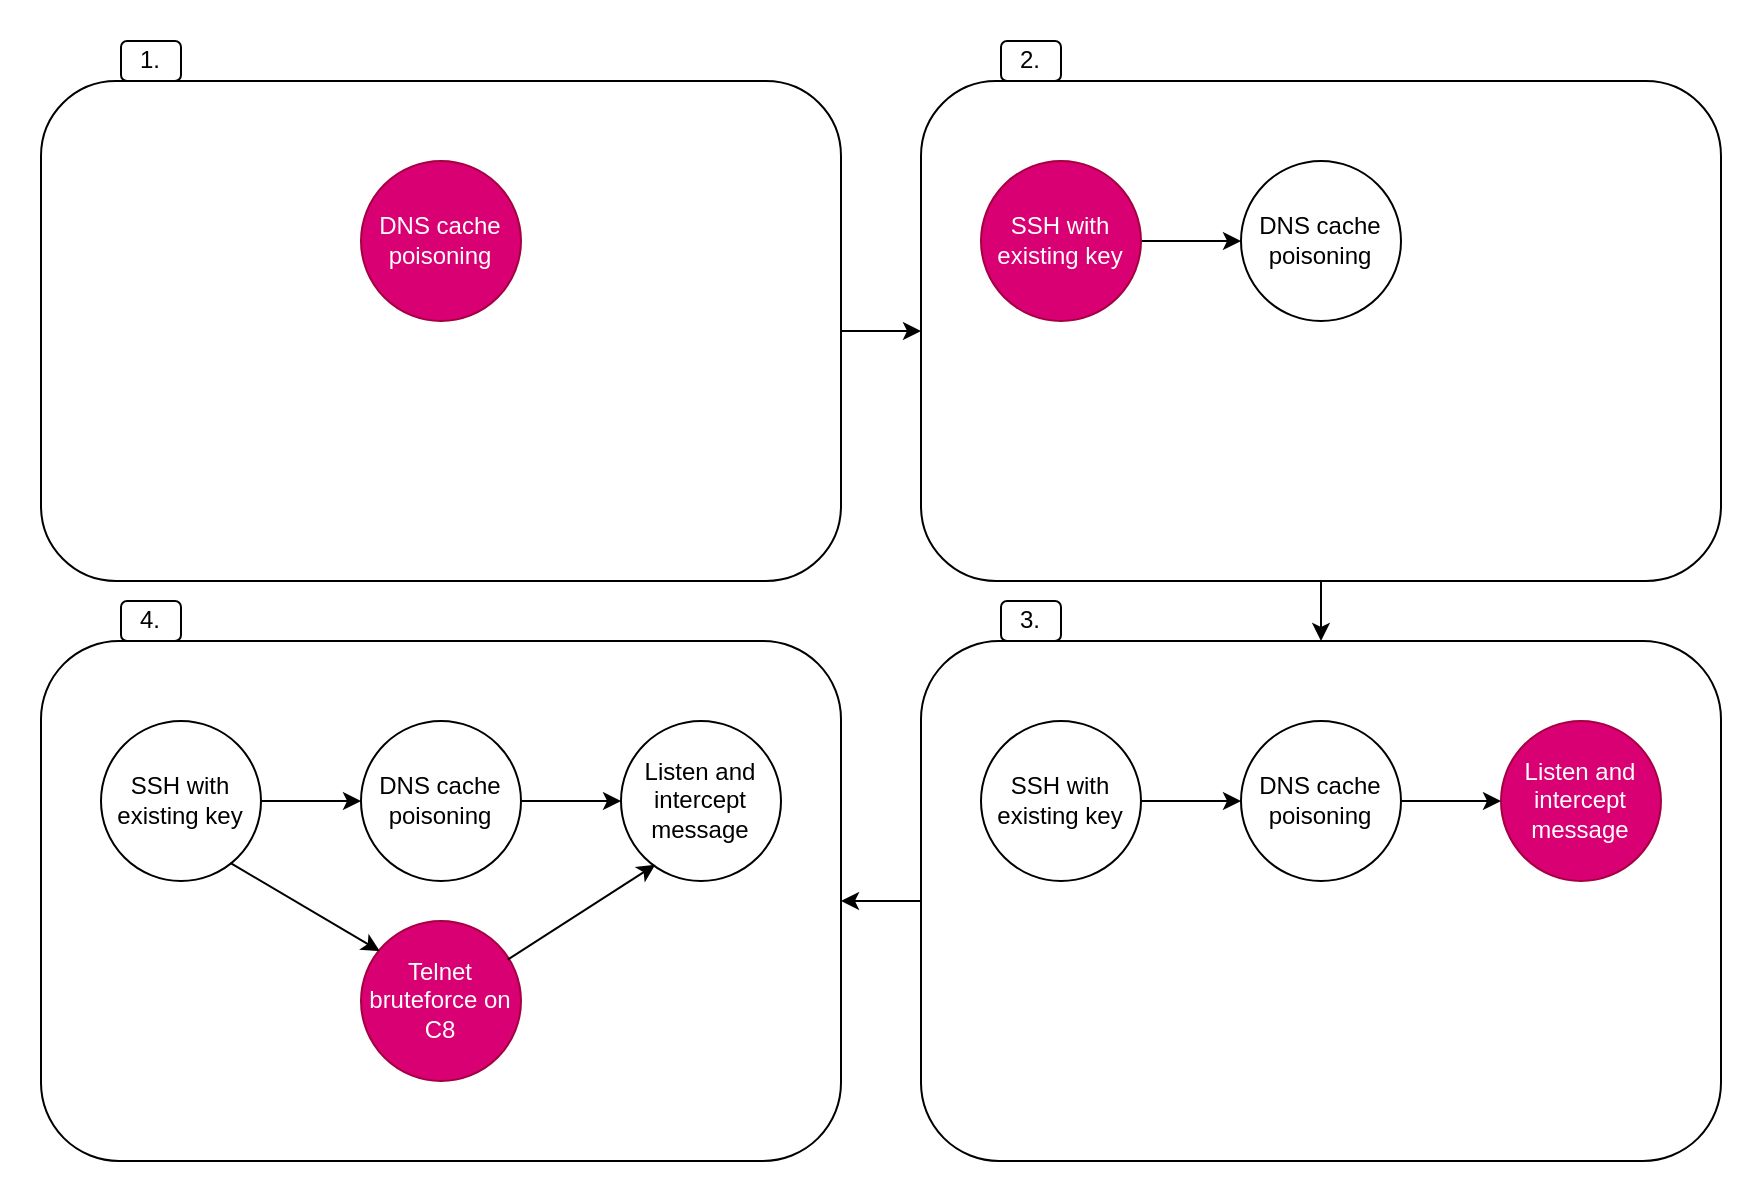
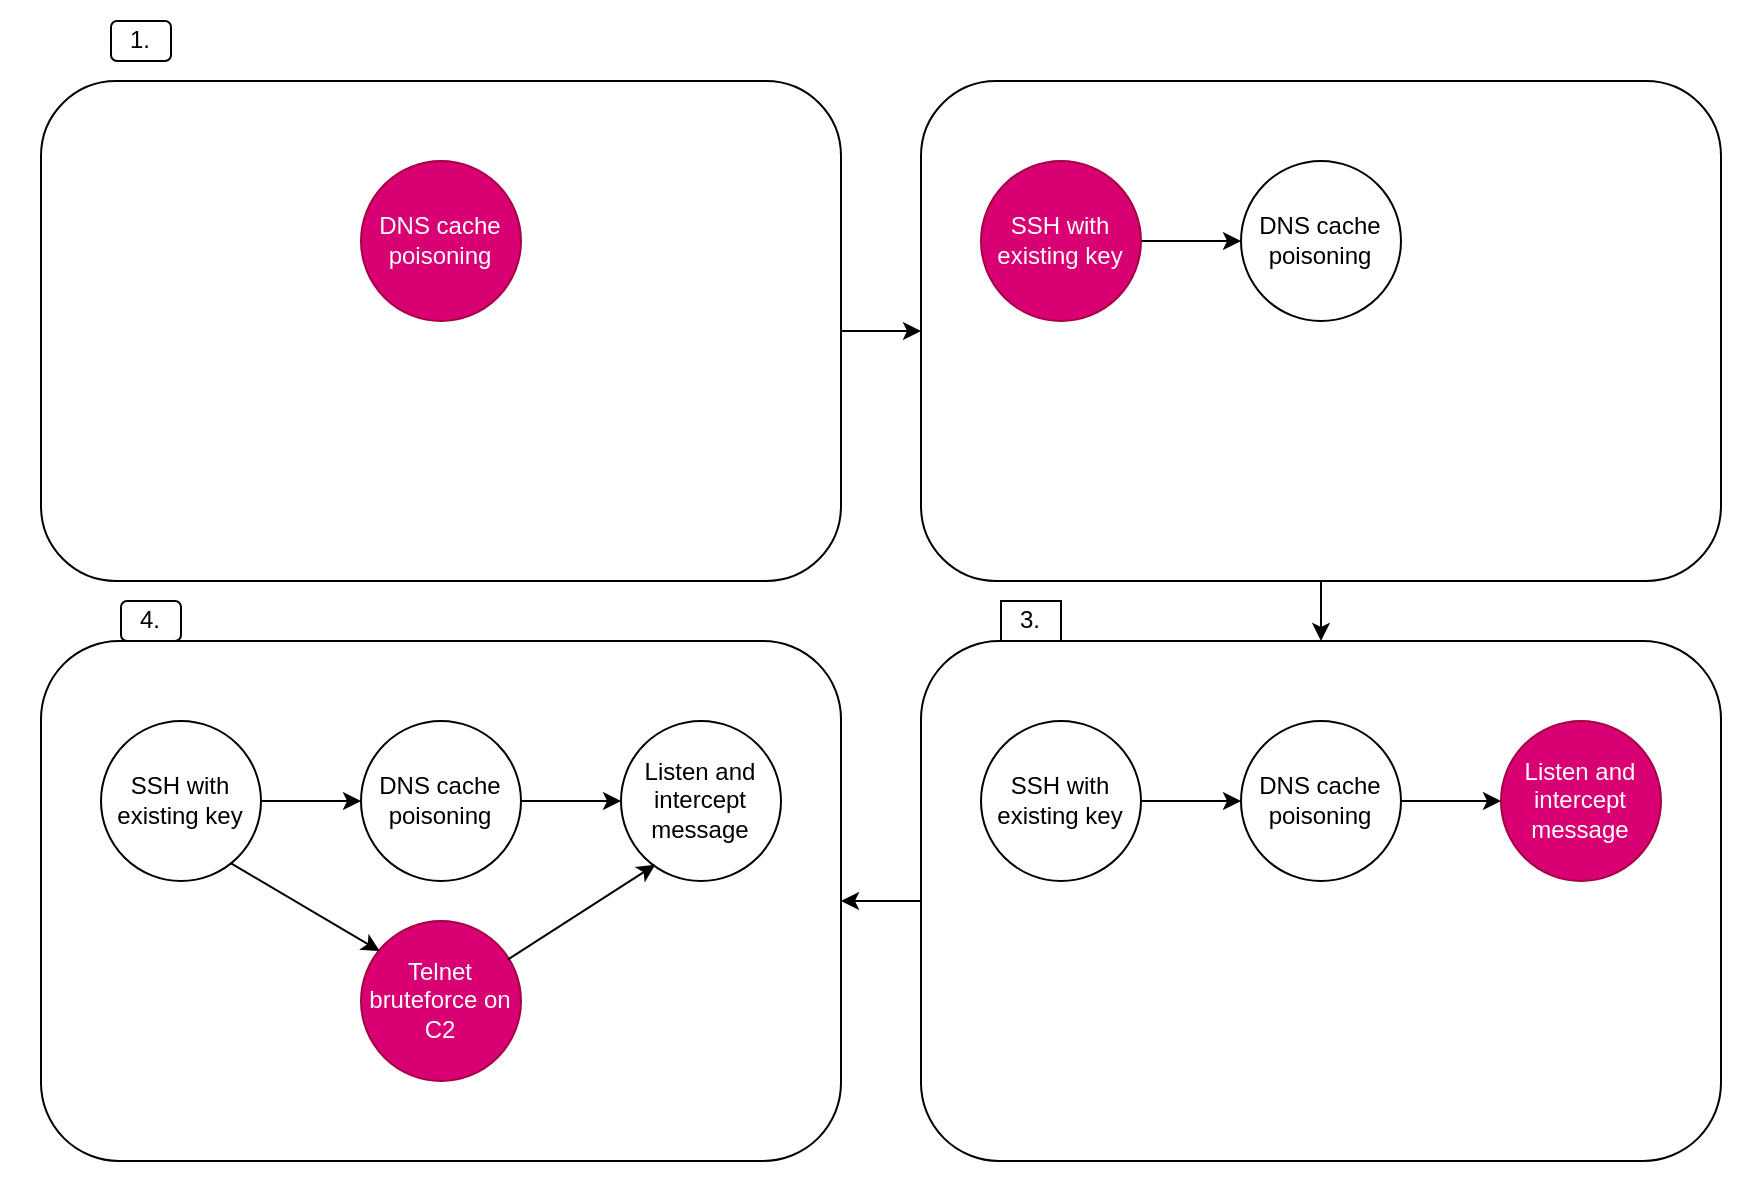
  <mxCell id="0" />
  <mxCell id="1" parent="0" />
  <mxCell id="2" value="" style="group" vertex="1" connectable="0" parent="1"><mxGeometry x="20" y="40" width="400" height="250" as="geometry" /></mxCell>
  <mxCell id="3" value="" style="rounded=1;whiteSpace=wrap;html=1;fillColor=none;container=0;" vertex="1" parent="2"><mxGeometry width="400" height="250" as="geometry" /></mxCell>
  <mxCell id="4" value="DNS cache poisoning" style="ellipse;whiteSpace=wrap;html=1;aspect=fixed;fillColor=#d80073;fontColor=#ffffff;strokeColor=#A50040;container=0;" vertex="1" parent="2"><mxGeometry x="160.003" y="40" width="80" height="80" as="geometry" /></mxCell>
  <mxCell id="5" value="" style="group" vertex="1" connectable="0" parent="1"><mxGeometry x="460" y="320" width="400" height="260" as="geometry" /></mxCell>
  <mxCell id="6" value="" style="rounded=1;whiteSpace=wrap;html=1;fillColor=none;container=0;" vertex="1" parent="5"><mxGeometry width="400" height="260" as="geometry" /></mxCell>
  <mxCell id="7" style="edgeStyle=orthogonalEdgeStyle;rounded=0;orthogonalLoop=1;jettySize=auto;html=1;entryX=0;entryY=0.5;entryDx=0;entryDy=0;" edge="1" parent="5" source="8" target="11"><mxGeometry relative="1" as="geometry" /></mxCell>
  <mxCell id="8" value="DNS cache poisoning" style="ellipse;whiteSpace=wrap;html=1;aspect=fixed;container=0;" vertex="1" parent="5"><mxGeometry x="160.003" y="39.997" width="80" height="80" as="geometry" /></mxCell>
  <mxCell id="9" style="edgeStyle=orthogonalEdgeStyle;rounded=0;orthogonalLoop=1;jettySize=auto;html=1;entryX=0;entryY=0.5;entryDx=0;entryDy=0;" edge="1" parent="5" source="10" target="8"><mxGeometry relative="1" as="geometry" /></mxCell>
  <mxCell id="10" value="SSH with existing key" style="ellipse;whiteSpace=wrap;html=1;aspect=fixed;container=0;" vertex="1" parent="5"><mxGeometry x="30.003" y="39.997" width="80" height="80" as="geometry" /></mxCell>
  <mxCell id="11" value="Listen and intercept message" style="ellipse;whiteSpace=wrap;html=1;aspect=fixed;container=0;fillColor=#d80073;fontColor=#ffffff;strokeColor=#A50040;" vertex="1" parent="5"><mxGeometry x="290.003" y="39.997" width="80" height="80" as="geometry" /></mxCell>
  <mxCell id="12" value="" style="group" vertex="1" connectable="0" parent="1"><mxGeometry x="460" y="40" width="400" height="250" as="geometry" /></mxCell>
  <mxCell id="13" value="" style="rounded=1;whiteSpace=wrap;html=1;fillColor=none;container=0;" vertex="1" parent="12"><mxGeometry width="400" height="250" as="geometry" /></mxCell>
  <mxCell id="14" value="DNS cache poisoning" style="ellipse;whiteSpace=wrap;html=1;aspect=fixed;container=0;" vertex="1" parent="12"><mxGeometry x="160.003" y="40" width="80" height="80" as="geometry" /></mxCell>
  <mxCell id="15" style="edgeStyle=orthogonalEdgeStyle;rounded=0;orthogonalLoop=1;jettySize=auto;html=1;entryX=0;entryY=0.5;entryDx=0;entryDy=0;" edge="1" parent="12" source="16" target="14"><mxGeometry relative="1" as="geometry" /></mxCell>
  <mxCell id="16" value="SSH with existing key" style="ellipse;whiteSpace=wrap;html=1;aspect=fixed;fillColor=#d80073;fontColor=#ffffff;strokeColor=#A50040;container=0;" vertex="1" parent="12"><mxGeometry x="30.003" y="40" width="80" height="80" as="geometry" /></mxCell>
  <mxCell id="17" style="edgeStyle=orthogonalEdgeStyle;rounded=0;orthogonalLoop=1;jettySize=auto;html=1;entryX=0;entryY=0.5;entryDx=0;entryDy=0;" edge="1" parent="1" source="3" target="13"><mxGeometry relative="1" as="geometry" /></mxCell>
  <mxCell id="18" style="edgeStyle=orthogonalEdgeStyle;rounded=0;orthogonalLoop=1;jettySize=auto;html=1;entryX=0.5;entryY=0;entryDx=0;entryDy=0;" edge="1" parent="1" source="13" target="6"><mxGeometry relative="1" as="geometry" /></mxCell>
  <mxCell id="19" value="" style="group" vertex="1" connectable="0" parent="1"><mxGeometry x="20" y="320" width="400" height="260" as="geometry" /></mxCell>
  <mxCell id="20" value="" style="rounded=1;whiteSpace=wrap;html=1;fillColor=none;container=0;" vertex="1" parent="19"><mxGeometry width="400" height="260" as="geometry" /></mxCell>
  <mxCell id="21" style="edgeStyle=orthogonalEdgeStyle;rounded=0;orthogonalLoop=1;jettySize=auto;html=1;entryX=0;entryY=0.5;entryDx=0;entryDy=0;" edge="1" parent="19" source="22" target="25"><mxGeometry relative="1" as="geometry" /></mxCell>
  <mxCell id="22" value="DNS cache poisoning" style="ellipse;whiteSpace=wrap;html=1;aspect=fixed;container=0;" vertex="1" parent="19"><mxGeometry x="160.003" y="40" width="80" height="80" as="geometry" /></mxCell>
  <mxCell id="23" style="edgeStyle=orthogonalEdgeStyle;rounded=0;orthogonalLoop=1;jettySize=auto;html=1;entryX=0;entryY=0.5;entryDx=0;entryDy=0;" edge="1" parent="19" source="24" target="22"><mxGeometry relative="1" as="geometry" /></mxCell>
  <mxCell id="24" value="SSH with existing key" style="ellipse;whiteSpace=wrap;html=1;aspect=fixed;container=0;" vertex="1" parent="19"><mxGeometry x="30.003" y="40" width="80" height="80" as="geometry" /></mxCell>
  <mxCell id="25" value="Listen and intercept message" style="ellipse;whiteSpace=wrap;html=1;aspect=fixed;container=0;" vertex="1" parent="19"><mxGeometry x="290.003" y="40" width="80" height="80" as="geometry" /></mxCell>
- <mxCell id="26" value="Telnet bruteforce on C8" style="ellipse;whiteSpace=wrap;html=1;aspect=fixed;container=0;fillColor=#d80073;fontColor=#ffffff;strokeColor=#A50040;" vertex="1" parent="19"><mxGeometry x="160.003" y="140" width="80" height="80" as="geometry" /></mxCell>
+ <mxCell id="26" value="Telnet bruteforce on C2" style="ellipse;whiteSpace=wrap;html=1;aspect=fixed;container=0;fillColor=#d80073;fontColor=#ffffff;strokeColor=#A50040;" vertex="1" parent="19"><mxGeometry x="160.003" y="140" width="80" height="80" as="geometry" /></mxCell>
  <mxCell id="27" value="" style="endArrow=classic;html=1;rounded=0;exitX=0.808;exitY=0.887;exitDx=0;exitDy=0;exitPerimeter=0;entryX=0.117;entryY=0.188;entryDx=0;entryDy=0;entryPerimeter=0;" edge="1" parent="19" source="24" target="26"><mxGeometry width="50" height="50" relative="1" as="geometry"><mxPoint x="50" y="220" as="sourcePoint" /><mxPoint x="100" y="170" as="targetPoint" /></mxGeometry></mxCell>
  <mxCell id="28" value="" style="endArrow=classic;html=1;rounded=0;exitX=0.917;exitY=0.241;exitDx=0;exitDy=0;exitPerimeter=0;entryX=0.214;entryY=0.898;entryDx=0;entryDy=0;entryPerimeter=0;" edge="1" parent="19" source="26" target="25"><mxGeometry width="50" height="50" relative="1" as="geometry"><mxPoint x="105" y="121" as="sourcePoint" /><mxPoint x="179" y="165" as="targetPoint" /></mxGeometry></mxCell>
  <mxCell id="29" style="edgeStyle=orthogonalEdgeStyle;rounded=0;orthogonalLoop=1;jettySize=auto;html=1;entryX=1;entryY=0.5;entryDx=0;entryDy=0;" edge="1" parent="1" source="6" target="20"><mxGeometry relative="1" as="geometry" /></mxCell>
- <mxCell id="30" value="1." style="rounded=1;whiteSpace=wrap;html=1;" vertex="1" parent="1"><mxGeometry x="60" y="20" width="30" height="20" as="geometry" /></mxCell>
- <mxCell id="31" value="2." style="rounded=1;whiteSpace=wrap;html=1;" vertex="1" parent="1"><mxGeometry x="500" y="20" width="30" height="20" as="geometry" /></mxCell>
- <mxCell id="32" value="3." style="rounded=1;whiteSpace=wrap;html=1;" vertex="1" parent="1"><mxGeometry x="500" y="300" width="30" height="20" as="geometry" /></mxCell>
+ <mxCell id="30" value="1." style="rounded=1;whiteSpace=wrap;html=1;" vertex="1" parent="1"><mxGeometry x="55" y="10" width="30" height="20" as="geometry" /></mxCell>
+ <mxCell id="32" value="3." style="whiteSpace=wrap;html=1;rounded=0;" vertex="1" parent="1"><mxGeometry x="500" y="300" width="30" height="20" as="geometry" /></mxCell>
  <mxCell id="33" value="4." style="rounded=1;whiteSpace=wrap;html=1;" vertex="1" parent="1"><mxGeometry x="60" y="300" width="30" height="20" as="geometry" /></mxCell>
